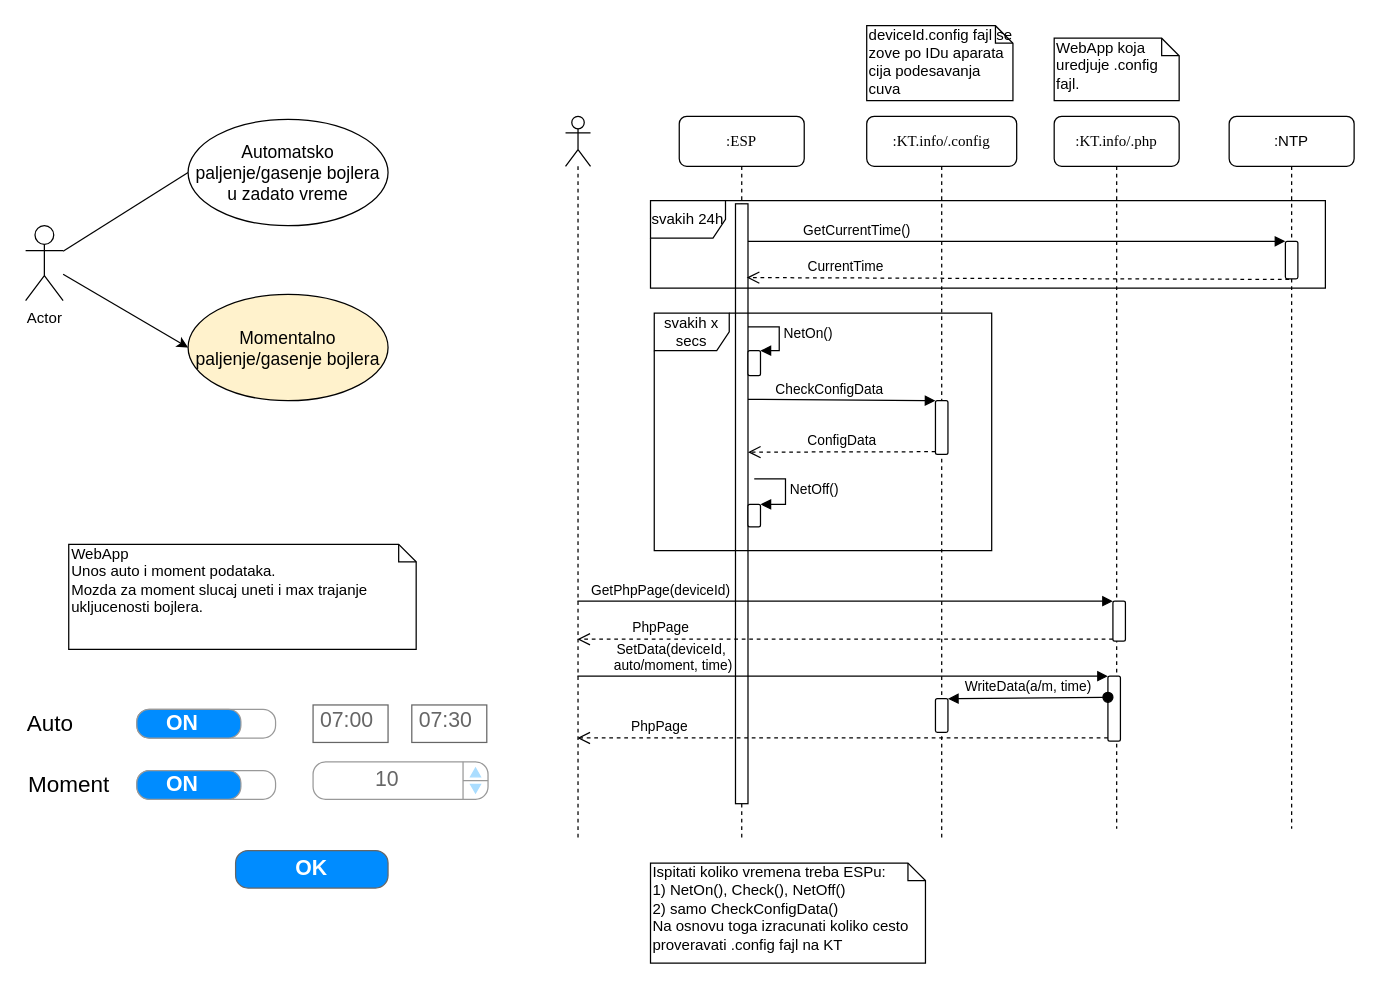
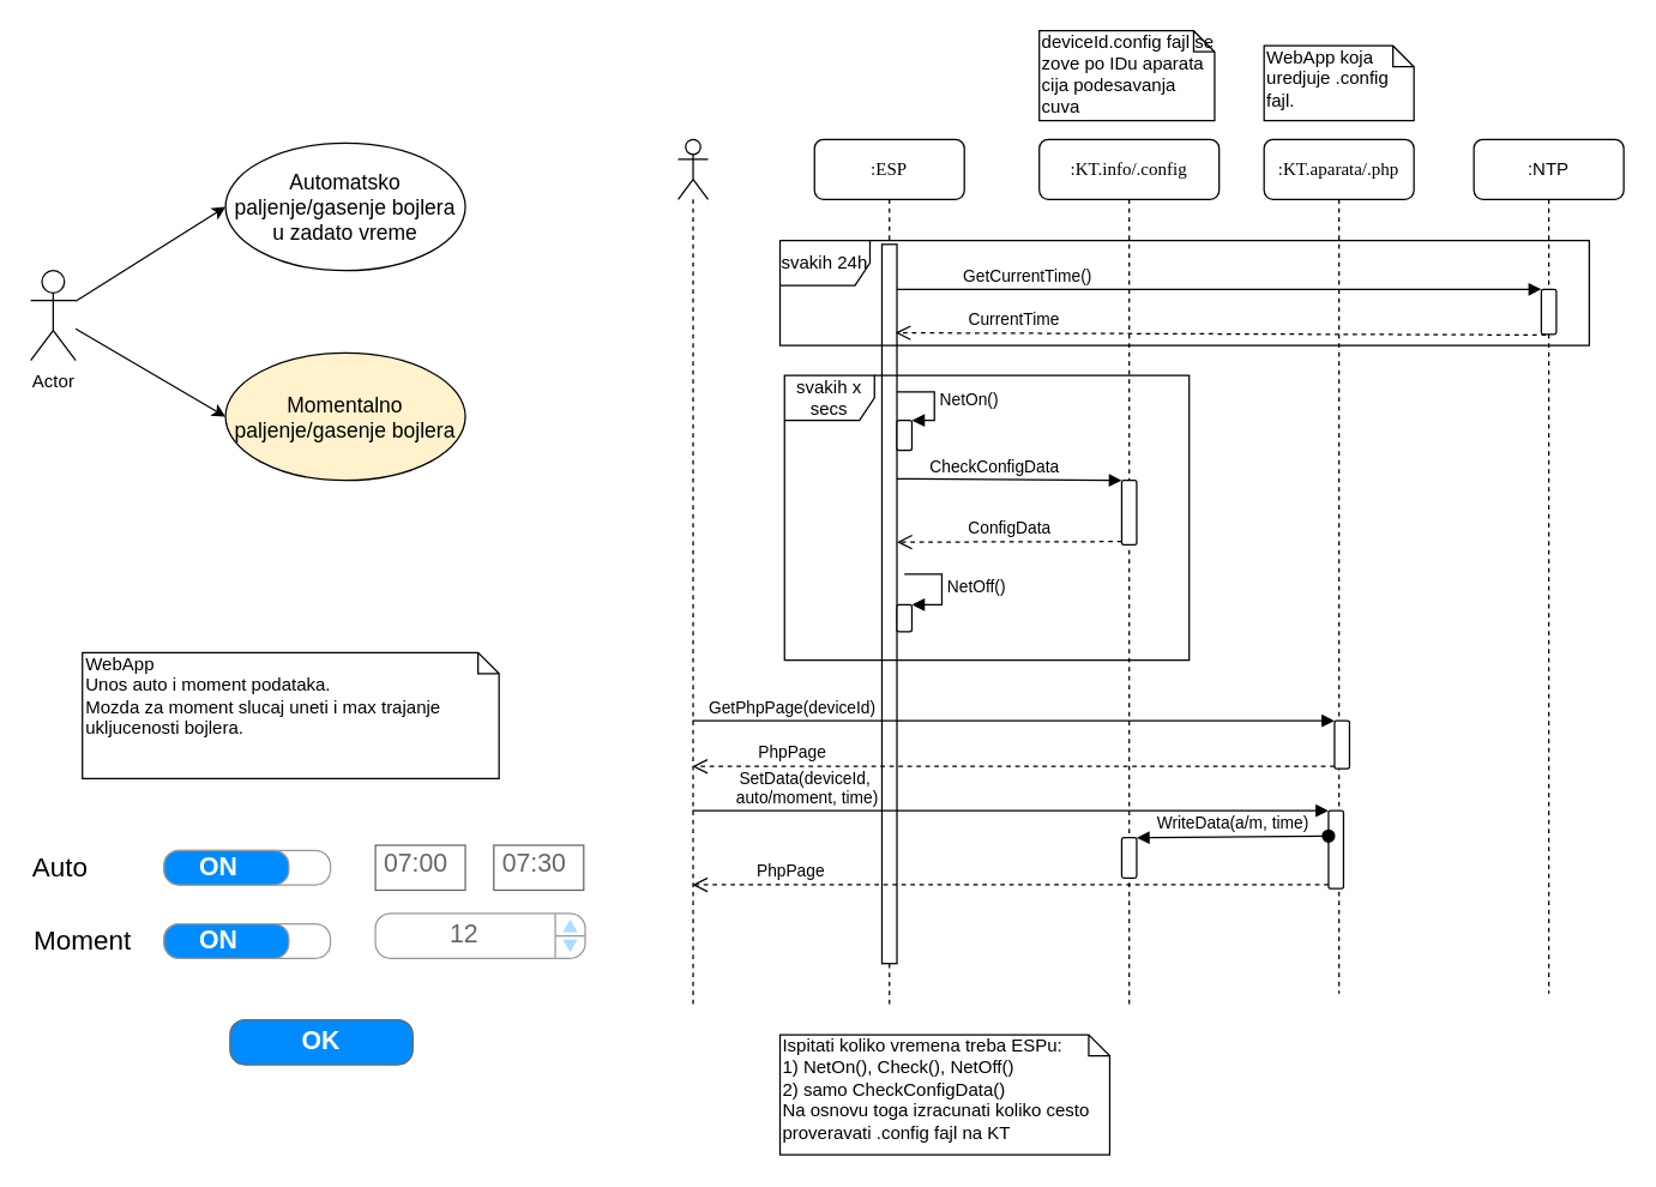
  <mxCell id="0" />
  <mxCell id="1" parent="0" />
  <mxCell id="2" value=":ESP" style="shape=umlLifeline;perimeter=lifelinePerimeter;whiteSpace=wrap;html=1;container=1;collapsible=0;recursiveResize=0;outlineConnect=0;rounded=1;shadow=0;comic=0;labelBackgroundColor=none;strokeColor=#000000;strokeWidth=1;fillColor=#FFFFFF;fontFamily=Verdana;fontSize=12;fontColor=#000000;align=center;" parent="1" vertex="1"><mxGeometry x="543" y="92.5" width="100" height="580" as="geometry" /></mxCell>
  <mxCell id="3" value="" style="html=1;points=[];perimeter=orthogonalPerimeter;rounded=0;shadow=0;comic=0;labelBackgroundColor=none;strokeColor=#000000;strokeWidth=1;fillColor=#FFFFFF;fontFamily=Verdana;fontSize=12;fontColor=#000000;align=center;" parent="2" vertex="1"><mxGeometry x="45" y="70" width="10" height="480" as="geometry" /></mxCell>
  <mxCell id="4" value="" style="html=1;points=[];perimeter=orthogonalPerimeter;rounded=1;" parent="2" vertex="1"><mxGeometry x="55" y="187.5" width="10" height="20" as="geometry" /></mxCell>
  <mxCell id="5" value="NetOn()" style="edgeStyle=orthogonalEdgeStyle;html=1;align=left;spacingLeft=2;endArrow=block;rounded=0;entryX=1;entryY=0;exitX=1;exitY=0.205;exitDx=0;exitDy=0;exitPerimeter=0;" parent="2" source="3" target="4" edge="1"><mxGeometry relative="1" as="geometry"><mxPoint x="70" y="167.5" as="sourcePoint" /><Array as="points"><mxPoint x="55" y="167.5" /><mxPoint x="80" y="167.5" /><mxPoint x="80" y="187.5" /></Array></mxGeometry></mxCell>
  <mxCell id="6" value=":KT.info/.config" style="shape=umlLifeline;perimeter=lifelinePerimeter;whiteSpace=wrap;html=1;container=1;collapsible=0;recursiveResize=0;outlineConnect=0;rounded=1;shadow=0;comic=0;labelBackgroundColor=none;strokeColor=#000000;strokeWidth=1;fillColor=#FFFFFF;fontFamily=Verdana;fontSize=12;fontColor=#000000;align=center;" parent="1" vertex="1"><mxGeometry x="693" y="92.5" width="120" height="580" as="geometry" /></mxCell>
  <mxCell id="7" value="" style="html=1;points=[];perimeter=orthogonalPerimeter;rounded=1;" parent="6" vertex="1"><mxGeometry x="55" y="227.5" width="10" height="43" as="geometry" /></mxCell>
  <mxCell id="8" value="" style="html=1;points=[];perimeter=orthogonalPerimeter;rounded=1;" parent="6" vertex="1"><mxGeometry x="55" y="466" width="10" height="27" as="geometry" /></mxCell>
- <mxCell id="9" style="rounded=0;orthogonalLoop=1;jettySize=auto;html=1;entryX=0;entryY=0.5;entryDx=0;entryDy=0;endArrow=none;" parent="1" source="11" target="12" edge="1"><mxGeometry relative="1" as="geometry" /></mxCell>
+ <mxCell id="9" style="rounded=0;orthogonalLoop=1;jettySize=auto;html=1;entryX=0;entryY=0.5;entryDx=0;entryDy=0;" parent="1" source="11" target="12" edge="1"><mxGeometry relative="1" as="geometry" /></mxCell>
  <mxCell id="10" style="rounded=0;orthogonalLoop=1;jettySize=auto;html=1;entryX=0;entryY=0.5;entryDx=0;entryDy=0;" parent="1" source="11" target="13" edge="1"><mxGeometry relative="1" as="geometry" /></mxCell>
  <mxCell id="11" value="Actor" style="shape=umlActor;verticalLabelPosition=bottom;labelBackgroundColor=#ffffff;verticalAlign=top;html=1;" parent="1" vertex="1"><mxGeometry x="20" y="180" width="30" height="60" as="geometry" /></mxCell>
  <mxCell id="12" value="&lt;font style=&quot;font-size: 14px&quot;&gt;Automatsko paljenje/gasenje bojlera u zadato vreme&lt;/font&gt;" style="ellipse;whiteSpace=wrap;html=1;" parent="1" vertex="1"><mxGeometry x="150" y="95" width="160" height="85" as="geometry" /></mxCell>
  <mxCell id="13" value="&lt;font style=&quot;font-size: 14px&quot;&gt;Momentalno paljenje/gasenje bojlera&lt;/font&gt;" style="ellipse;whiteSpace=wrap;html=1;fillColor=#fff2cc;" parent="1" vertex="1"><mxGeometry x="150" y="235" width="160" height="85" as="geometry" /></mxCell>
  <mxCell id="14" value="" style="shape=umlLifeline;participant=umlActor;perimeter=lifelinePerimeter;whiteSpace=wrap;html=1;container=1;collapsible=0;recursiveResize=0;verticalAlign=top;spacingTop=36;labelBackgroundColor=#ffffff;outlineConnect=0;" parent="1" vertex="1"><mxGeometry x="452" y="92.5" width="20" height="580" as="geometry" /></mxCell>
  <mxCell id="15" value=":NTP" style="shape=umlLifeline;perimeter=lifelinePerimeter;whiteSpace=wrap;html=1;container=1;collapsible=0;recursiveResize=0;outlineConnect=0;rounded=1;" parent="1" vertex="1"><mxGeometry x="983" y="92.5" width="100" height="570" as="geometry" /></mxCell>
  <mxCell id="16" value="" style="html=1;points=[];perimeter=orthogonalPerimeter;rounded=1;" parent="15" vertex="1"><mxGeometry x="45" y="100" width="10" height="30" as="geometry" /></mxCell>
  <mxCell id="17" value="GetCurrentTime()" style="html=1;verticalAlign=bottom;endArrow=block;entryX=0;entryY=0;" parent="1" source="3" target="16" edge="1"><mxGeometry x="-0.594" relative="1" as="geometry"><mxPoint x="848" y="192.5" as="sourcePoint" /><mxPoint as="offset" /></mxGeometry></mxCell>
  <mxCell id="18" value="CurrentTime" style="html=1;verticalAlign=bottom;endArrow=open;dashed=1;endSize=8;entryX=0.9;entryY=0.123;entryDx=0;entryDy=0;entryPerimeter=0;exitX=0.3;exitY=1.017;exitDx=0;exitDy=0;exitPerimeter=0;" parent="1" source="16" target="3" edge="1"><mxGeometry x="0.634" relative="1" as="geometry"><mxPoint x="643" y="272.5" as="targetPoint" /><mxPoint x="928" y="222" as="sourcePoint" /><mxPoint as="offset" /></mxGeometry></mxCell>
- <mxCell id="19" value="&lt;span style=&quot;font-family: &amp;#34;verdana&amp;#34;&quot;&gt;:KT.info/.php&lt;/span&gt;" style="shape=umlLifeline;perimeter=lifelinePerimeter;whiteSpace=wrap;html=1;container=1;collapsible=0;recursiveResize=0;outlineConnect=0;rounded=1;" parent="1" vertex="1"><mxGeometry x="843" y="92.5" width="100" height="570" as="geometry" /></mxCell>
+ <mxCell id="19" value="&lt;span style=&quot;font-family: &amp;#34;verdana&amp;#34;&quot;&gt;:KT.aparata/.php&lt;/span&gt;" style="shape=umlLifeline;perimeter=lifelinePerimeter;whiteSpace=wrap;html=1;container=1;collapsible=0;recursiveResize=0;outlineConnect=0;rounded=1;" parent="1" vertex="1"><mxGeometry x="843" y="92.5" width="100" height="570" as="geometry" /></mxCell>
  <mxCell id="20" value="" style="html=1;points=[];perimeter=orthogonalPerimeter;rounded=1;" parent="19" vertex="1"><mxGeometry x="47" y="388" width="10" height="32" as="geometry" /></mxCell>
  <mxCell id="21" value="" style="html=1;points=[];perimeter=orthogonalPerimeter;rounded=1;" parent="19" vertex="1"><mxGeometry x="43" y="448" width="10" height="52" as="geometry" /></mxCell>
  <mxCell id="22" value="WebApp koja uredjuje .config fajl." style="shape=note;whiteSpace=wrap;html=1;size=14;verticalAlign=top;align=left;spacingTop=-6;rounded=1;" parent="1" vertex="1"><mxGeometry x="843" y="30" width="100" height="50" as="geometry" /></mxCell>
  <mxCell id="23" value="ConfigData" style="html=1;verticalAlign=bottom;endArrow=open;dashed=1;endSize=8;exitX=0;exitY=0.95;entryX=1;entryY=0.414;entryDx=0;entryDy=0;entryPerimeter=0;" parent="1" source="7" target="3" edge="1"><mxGeometry relative="1" as="geometry"><mxPoint x="633" y="336" as="targetPoint" /></mxGeometry></mxCell>
  <mxCell id="24" value="CheckConfigData" style="html=1;verticalAlign=bottom;endArrow=block;entryX=0;entryY=0;exitX=1;exitY=0.326;exitDx=0;exitDy=0;exitPerimeter=0;" parent="1" source="3" target="7" edge="1"><mxGeometry x="-0.133" y="-1" relative="1" as="geometry"><mxPoint x="823" y="260" as="sourcePoint" /><mxPoint as="offset" /></mxGeometry></mxCell>
  <mxCell id="25" value="" style="html=1;points=[];perimeter=orthogonalPerimeter;rounded=1;" parent="1" vertex="1"><mxGeometry x="598" y="403" width="10" height="18" as="geometry" /></mxCell>
  <mxCell id="26" value="NetOff()" style="edgeStyle=orthogonalEdgeStyle;html=1;align=left;spacingLeft=2;endArrow=block;rounded=0;entryX=1;entryY=0;" parent="1" target="25" edge="1"><mxGeometry relative="1" as="geometry"><mxPoint x="603" y="382.5" as="sourcePoint" /><Array as="points"><mxPoint x="628" y="382.5" /></Array></mxGeometry></mxCell>
  <mxCell id="27" value="svakih x secs" style="shape=umlFrame;whiteSpace=wrap;html=1;rounded=1;" parent="1" vertex="1"><mxGeometry x="523" y="250" width="270" height="190" as="geometry" /></mxCell>
  <mxCell id="28" value="GetPhpPage(deviceId)" style="html=1;verticalAlign=bottom;endArrow=block;entryX=0;entryY=0;" parent="1" source="14" target="20" edge="1"><mxGeometry x="-0.691" relative="1" as="geometry"><mxPoint x="820" y="480" as="sourcePoint" /><mxPoint as="offset" /></mxGeometry></mxCell>
  <mxCell id="29" value="PhpPage" style="html=1;verticalAlign=bottom;endArrow=open;dashed=1;endSize=8;exitX=0;exitY=0.95;" parent="1" source="20" target="14" edge="1"><mxGeometry x="0.691" relative="1" as="geometry"><mxPoint x="820" y="556" as="targetPoint" /><mxPoint as="offset" /></mxGeometry></mxCell>
  <mxCell id="30" value="PhpPage" style="html=1;verticalAlign=bottom;endArrow=open;dashed=1;endSize=8;exitX=0;exitY=0.95;" parent="1" source="21" target="14" edge="1"><mxGeometry x="0.691" relative="1" as="geometry"><mxPoint x="453" y="560.4" as="targetPoint" /><mxPoint as="offset" /></mxGeometry></mxCell>
  <mxCell id="31" value="SetData(deviceId,&amp;nbsp;&lt;br&gt;auto/moment, time)" style="html=1;verticalAlign=bottom;endArrow=block;entryX=0;entryY=0;" parent="1" source="14" target="21" edge="1"><mxGeometry x="-0.642" relative="1" as="geometry"><mxPoint x="453" y="530" as="sourcePoint" /><mxPoint as="offset" /></mxGeometry></mxCell>
  <mxCell id="32" value="WriteData(a/m, time)" style="html=1;verticalAlign=bottom;startArrow=oval;endArrow=block;startSize=8;exitX=0;exitY=0.325;exitDx=0;exitDy=0;exitPerimeter=0;" parent="1" source="21" target="8" edge="1"><mxGeometry relative="1" as="geometry"><mxPoint x="240" y="673" as="sourcePoint" /></mxGeometry></mxCell>
  <mxCell id="33" value="ON" style="strokeWidth=1;shadow=0;dashed=0;align=center;html=1;shape=mxgraph.mockup.buttons.onOffButton;fillColor=#ffffff;gradientColor=none;strokeColor=#999999;buttonState=on;fillColor2=#008cff;fontColor=#ffffff;fontSize=17;mainText=;spacingRight=40;fontStyle=1;" parent="1" vertex="1"><mxGeometry x="109" y="567" width="111" height="23" as="geometry" /></mxCell>
- <mxCell id="34" value="&lt;table cellpadding=&quot;0&quot; cellspacing=&quot;0&quot; style=&quot;width: 100% ; height: 100%&quot;&gt;&lt;tbody&gt;&lt;tr&gt;&lt;td style=&quot;width: 85%&quot;&gt;10&lt;/td&gt;&lt;td style=&quot;width: 15%&quot;&gt;&lt;/td&gt;&lt;/tr&gt;&lt;/tbody&gt;&lt;/table&gt;" style="strokeWidth=1;shadow=0;dashed=0;align=center;html=1;shape=mxgraph.mockup.forms.spinner;strokeColor=#999999;spinLayout=right;spinStyle=normal;adjStyle=triangle;fillColor=#aaddff;fontSize=17;fontColor=#666666;mainText=;html=1;overflow=fill;" parent="1" vertex="1"><mxGeometry x="250" y="609" width="140" height="30" as="geometry" /></mxCell>
+ <mxCell id="34" value="&lt;table cellpadding=&quot;0&quot; cellspacing=&quot;0&quot; style=&quot;width: 100% ; height: 100%&quot;&gt;&lt;tbody&gt;&lt;tr&gt;&lt;td style=&quot;width: 85%&quot;&gt;12&lt;/td&gt;&lt;td style=&quot;width: 15%&quot;&gt;&lt;/td&gt;&lt;/tr&gt;&lt;/tbody&gt;&lt;/table&gt;" style="strokeWidth=1;shadow=0;dashed=0;align=center;html=1;shape=mxgraph.mockup.forms.spinner;strokeColor=#999999;spinLayout=right;spinStyle=normal;adjStyle=triangle;fillColor=#aaddff;fontSize=17;fontColor=#666666;mainText=;html=1;overflow=fill;" parent="1" vertex="1"><mxGeometry x="250" y="609" width="140" height="30" as="geometry" /></mxCell>
  <mxCell id="35" value="07:00" style="strokeWidth=1;shadow=0;dashed=0;align=center;html=1;shape=mxgraph.mockup.text.textBox;fillColor=#ffffff;fontColor=#666666;align=left;fontSize=17;spacingLeft=4;spacingTop=-3;strokeColor=#666666;mainText=" parent="1" vertex="1"><mxGeometry x="250" y="563.5" width="60" height="30" as="geometry" /></mxCell>
  <mxCell id="36" value="WebApp&lt;br&gt;Unos auto i moment podataka.&lt;br&gt;Mozda za moment slucaj uneti i max trajanje ukljucenosti bojlera." style="shape=note;whiteSpace=wrap;html=1;size=14;verticalAlign=top;align=left;spacingTop=-6;rounded=1;" parent="1" vertex="1"><mxGeometry x="54.5" y="435" width="278" height="84" as="geometry" /></mxCell>
  <mxCell id="37" value="07:30" style="strokeWidth=1;shadow=0;dashed=0;align=center;html=1;shape=mxgraph.mockup.text.textBox;fillColor=#ffffff;fontColor=#666666;align=left;fontSize=17;spacingLeft=4;spacingTop=-3;strokeColor=#666666;mainText=" parent="1" vertex="1"><mxGeometry x="329" y="563.5" width="60" height="30" as="geometry" /></mxCell>
  <mxCell id="38" value="ON" style="strokeWidth=1;shadow=0;dashed=0;align=center;html=1;shape=mxgraph.mockup.buttons.onOffButton;fillColor=#ffffff;gradientColor=none;strokeColor=#999999;buttonState=on;fillColor2=#008cff;fontColor=#ffffff;fontSize=17;mainText=;spacingRight=40;fontStyle=1;" parent="1" vertex="1"><mxGeometry x="109" y="616" width="111" height="23" as="geometry" /></mxCell>
  <mxCell id="39" value="svakih 24h" style="shape=umlFrame;whiteSpace=wrap;html=1;" vertex="1" parent="1"><mxGeometry x="520" y="160" width="540" height="70" as="geometry" /></mxCell>
  <mxCell id="40" value="Ispitati koliko vremena treba ESPu:&lt;br&gt;1) NetOn(), Check(), NetOff()&lt;br&gt;2) samo CheckConfigData()&lt;br&gt;Na osnovu toga izracunati koliko cesto proveravati .config fajl na KT" style="shape=note;whiteSpace=wrap;html=1;size=14;verticalAlign=top;align=left;spacingTop=-6;" vertex="1" parent="1"><mxGeometry x="520" y="690" width="220" height="80" as="geometry" /></mxCell>
- <mxCell id="41" value="OK" style="strokeWidth=1;shadow=0;dashed=0;align=center;html=1;shape=mxgraph.mockup.buttons.button;strokeColor=#666666;fontColor=#ffffff;mainText=;buttonStyle=round;fontSize=17;fontStyle=1;fillColor=#008cff;whiteSpace=wrap;" vertex="1" parent="1"><mxGeometry x="188" y="680" width="122" height="30" as="geometry" /></mxCell>
+ <mxCell id="41" value="OK" style="strokeWidth=1;shadow=0;dashed=0;align=center;html=1;shape=mxgraph.mockup.buttons.button;strokeColor=#666666;fontColor=#ffffff;mainText=;buttonStyle=round;fontSize=17;fontStyle=1;fillColor=#008cff;whiteSpace=wrap;" vertex="1" parent="1"><mxGeometry x="153" y="680" width="122" height="30" as="geometry" /></mxCell>
  <mxCell id="42" value="&lt;font style=&quot;font-size: 18px&quot;&gt;Auto&lt;/font&gt;" style="text;html=1;strokeColor=none;fillColor=none;align=center;verticalAlign=middle;whiteSpace=wrap;rounded=0;" vertex="1" parent="1"><mxGeometry x="20" y="568.5" width="40" height="20" as="geometry" /></mxCell>
  <mxCell id="43" value="&lt;font style=&quot;font-size: 18px&quot;&gt;Moment&lt;/font&gt;" style="text;html=1;strokeColor=none;fillColor=none;align=center;verticalAlign=middle;whiteSpace=wrap;rounded=0;" vertex="1" parent="1"><mxGeometry x="20" y="618" width="70" height="20" as="geometry" /></mxCell>
  <mxCell id="44" value="deviceId.config fajl se zove po IDu aparata cija podesavanja cuva" style="shape=note;whiteSpace=wrap;html=1;size=14;verticalAlign=top;align=left;spacingTop=-6;rounded=1;" vertex="1" parent="1"><mxGeometry x="693" y="20" width="117" height="60" as="geometry" /></mxCell>
